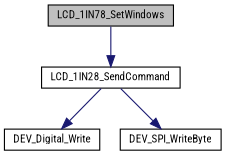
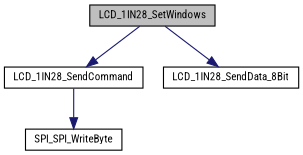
  digraph {
    fontname="Roboto Condensed"
    rankdir=TB
    node [color=black fontname="Roboto Condensed" fontsize=10 shape=record]
    edge [color=midnightblue fontname="Roboto Condensed" fontsize=10 labelfontname=Helvetica labelfontsize=10 style=solid]
-   n1 [fillcolor=grey75 fontcolor=black height=0.2 label=LCD_1IN78_SetWindows style=filled width=0.4]
+   n1 [fillcolor=grey75 fontcolor=black height=0.2 label=LCD_1IN28_SetWindows style=filled width=0.4]
    n2 [height=0.2 label=LCD_1IN28_SendCommand width=0.4]
-   n4 [height=0.2 label=DEV_Digital_Write width=0.4]
-   n5 [height=0.2 label=DEV_SPI_WriteByte width=0.4]
+   n3 [height=0.2 label=LCD_1IN28_SendData_8Bit width=0.4]
+   n5 [height=0.2 label=SPI_SPI_WriteByte width=0.4]
    n1 -> n2
-   n2 -> n4
+   n1 -> n3
    n2 -> n5
  }
